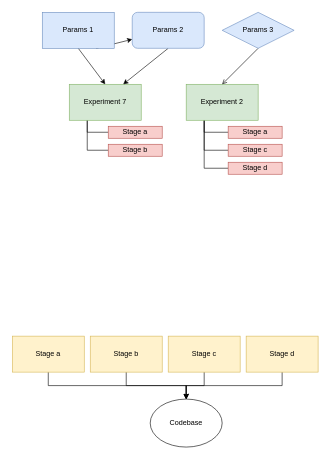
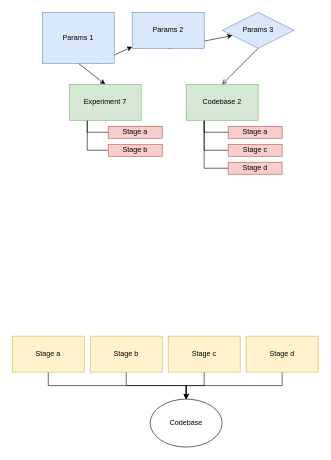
  <mxCell id="0" />
  <mxCell id="1" parent="0" />
  <mxCell id="2" style="edgeStyle=orthogonalEdgeStyle;rounded=0;orthogonalLoop=1;jettySize=auto;html=1;exitX=0.5;exitY=1;exitDx=0;exitDy=0;" parent="1" source="3" target="22" edge="1"><mxGeometry relative="1" as="geometry" /></mxCell>
  <mxCell id="3" value="Stage a" style="rounded=0;whiteSpace=wrap;html=1;fillColor=#fff2cc;strokeColor=#d6b656;" parent="1" vertex="1"><mxGeometry x="20" y="560" width="120" height="60" as="geometry" /></mxCell>
  <mxCell id="4" style="edgeStyle=orthogonalEdgeStyle;rounded=0;orthogonalLoop=1;jettySize=auto;html=1;exitX=0.5;exitY=1;exitDx=0;exitDy=0;" parent="1" source="5" target="22" edge="1"><mxGeometry relative="1" as="geometry" /></mxCell>
  <mxCell id="5" value="Stage b" style="rounded=0;whiteSpace=wrap;html=1;fillColor=#fff2cc;strokeColor=#d6b656;" parent="1" vertex="1"><mxGeometry x="150" y="560" width="120" height="60" as="geometry" /></mxCell>
  <mxCell id="6" style="edgeStyle=orthogonalEdgeStyle;rounded=0;orthogonalLoop=1;jettySize=auto;html=1;exitX=0.5;exitY=1;exitDx=0;exitDy=0;entryX=0.5;entryY=0;entryDx=0;entryDy=0;" parent="1" source="7" target="22" edge="1"><mxGeometry relative="1" as="geometry"><mxPoint x="290" y="680" as="targetPoint" /></mxGeometry></mxCell>
  <mxCell id="7" value="Stage c" style="rounded=0;whiteSpace=wrap;html=1;fillColor=#fff2cc;strokeColor=#d6b656;" parent="1" vertex="1"><mxGeometry x="280" y="560" width="120" height="60" as="geometry" /></mxCell>
  <mxCell id="8" style="edgeStyle=orthogonalEdgeStyle;rounded=0;orthogonalLoop=1;jettySize=auto;html=1;exitX=0.5;exitY=1;exitDx=0;exitDy=0;entryX=0.5;entryY=0;entryDx=0;entryDy=0;" parent="1" source="9" target="22" edge="1"><mxGeometry relative="1" as="geometry" /></mxCell>
  <mxCell id="9" value="Stage d" style="rounded=0;whiteSpace=wrap;html=1;fillColor=#fff2cc;strokeColor=#d6b656;" parent="1" vertex="1"><mxGeometry x="410" y="560" width="120" height="60" as="geometry" /></mxCell>
  <mxCell id="10" style="edgeStyle=orthogonalEdgeStyle;rounded=0;orthogonalLoop=1;jettySize=auto;html=1;exitX=0.25;exitY=1;exitDx=0;exitDy=0;entryX=0;entryY=0.5;entryDx=0;entryDy=0;endArrow=none;endFill=0;" parent="1" source="12" target="13" edge="1"><mxGeometry relative="1" as="geometry" /></mxCell>
  <mxCell id="11" style="edgeStyle=orthogonalEdgeStyle;rounded=0;orthogonalLoop=1;jettySize=auto;html=1;exitX=0.25;exitY=1;exitDx=0;exitDy=0;entryX=0;entryY=0.5;entryDx=0;entryDy=0;endArrow=none;endFill=0;" parent="1" source="12" target="14" edge="1"><mxGeometry relative="1" as="geometry" /></mxCell>
  <mxCell id="12" value="Experiment 7" style="rounded=0;whiteSpace=wrap;html=1;fillColor=#d5e8d4;strokeColor=#82b366;" parent="1" vertex="1"><mxGeometry x="115" y="140" width="120" height="60" as="geometry" /></mxCell>
  <mxCell id="13" value="Stage a" style="rounded=0;whiteSpace=wrap;html=1;fillColor=#f8cecc;strokeColor=#b85450;" parent="1" vertex="1"><mxGeometry x="180" y="210" width="90" height="20" as="geometry" /></mxCell>
  <mxCell id="14" value="Stage b" style="rounded=0;whiteSpace=wrap;html=1;fillColor=#f8cecc;strokeColor=#b85450;" parent="1" vertex="1"><mxGeometry x="180" y="240" width="90" height="20" as="geometry" /></mxCell>
  <mxCell id="15" style="edgeStyle=orthogonalEdgeStyle;rounded=0;orthogonalLoop=1;jettySize=auto;html=1;exitX=0.25;exitY=1;exitDx=0;exitDy=0;entryX=0;entryY=0.5;entryDx=0;entryDy=0;endArrow=none;endFill=0;" parent="1" source="18" target="19" edge="1"><mxGeometry relative="1" as="geometry" /></mxCell>
  <mxCell id="16" style="edgeStyle=orthogonalEdgeStyle;rounded=0;orthogonalLoop=1;jettySize=auto;html=1;exitX=0.25;exitY=1;exitDx=0;exitDy=0;entryX=0;entryY=0.5;entryDx=0;entryDy=0;endArrow=none;endFill=0;" parent="1" source="18" target="20" edge="1"><mxGeometry relative="1" as="geometry" /></mxCell>
  <mxCell id="17" style="edgeStyle=orthogonalEdgeStyle;rounded=0;orthogonalLoop=1;jettySize=auto;html=1;exitX=0.25;exitY=1;exitDx=0;exitDy=0;entryX=0;entryY=0.5;entryDx=0;entryDy=0;endArrow=none;endFill=0;" parent="1" source="18" target="21" edge="1"><mxGeometry relative="1" as="geometry" /></mxCell>
- <mxCell id="18" value="Experiment 2" style="rounded=0;whiteSpace=wrap;html=1;fillColor=#d5e8d4;strokeColor=#82b366;" parent="1" vertex="1"><mxGeometry x="310" y="140" width="120" height="60" as="geometry" /></mxCell>
+ <mxCell id="18" value="Codebase 2" style="rounded=0;whiteSpace=wrap;html=1;fillColor=#d5e8d4;strokeColor=#82b366;" parent="1" vertex="1"><mxGeometry x="310" y="140" width="120" height="60" as="geometry" /></mxCell>
  <mxCell id="19" value="Stage a" style="rounded=0;whiteSpace=wrap;html=1;fillColor=#f8cecc;strokeColor=#b85450;" parent="1" vertex="1"><mxGeometry x="380" y="210" width="90" height="20" as="geometry" /></mxCell>
  <mxCell id="20" value="Stage c" style="rounded=0;whiteSpace=wrap;html=1;fillColor=#f8cecc;strokeColor=#b85450;" parent="1" vertex="1"><mxGeometry x="380" y="240" width="90" height="20" as="geometry" /></mxCell>
  <mxCell id="21" value="Stage d" style="rounded=0;whiteSpace=wrap;html=1;fillColor=#f8cecc;strokeColor=#b85450;" parent="1" vertex="1"><mxGeometry x="380" y="270" width="90" height="20" as="geometry" /></mxCell>
  <mxCell id="22" value="Codebase" style="ellipse;whiteSpace=wrap;html=1;" parent="1" vertex="1"><mxGeometry x="250" y="665" width="120" height="80" as="geometry" /></mxCell>
  <mxCell id="23" style="rounded=0;orthogonalLoop=1;jettySize=auto;html=1;exitX=0.5;exitY=1;exitDx=0;exitDy=0;entryX=0.5;entryY=0;entryDx=0;entryDy=0;" parent="1" source="25" target="12" edge="1"><mxGeometry relative="1" as="geometry" /></mxCell>
  <mxCell id="24" style="edgeStyle=none;rounded=0;orthogonalLoop=1;jettySize=auto;html=1;exitX=0.75;exitY=1;exitDx=0;exitDy=0;" parent="1" source="25" target="27" edge="1"><mxGeometry relative="1" as="geometry" /></mxCell>
- <mxCell id="25" value="Params 1" style="rounded=0;whiteSpace=wrap;html=1;fillColor=#dae8fc;strokeColor=#6c8ebf;" parent="1" vertex="1"><mxGeometry x="70" y="20" width="120" height="60" as="geometry" /></mxCell>
- <mxCell id="26" style="rounded=0;orthogonalLoop=1;jettySize=auto;html=1;exitX=0.5;exitY=1;exitDx=0;exitDy=0;entryX=0.75;entryY=0;entryDx=0;entryDy=0;" parent="1" source="27" target="12" edge="1"><mxGeometry relative="1" as="geometry" /></mxCell>
- <mxCell id="27" value="Params 2" style="whiteSpace=wrap;html=1;fillColor=#dae8fc;strokeColor=#6c8ebf;rounded=1;" parent="1" vertex="1"><mxGeometry x="220" y="20" width="120" height="60" as="geometry" /></mxCell>
+ <mxCell id="25" value="Params 1" style="rounded=0;whiteSpace=wrap;html=1;fillColor=#dae8fc;strokeColor=#6c8ebf;" parent="1" vertex="1"><mxGeometry x="70" y="20" width="120" height="85" as="geometry" /></mxCell>
+ <mxCell id="26" style="rounded=0;orthogonalLoop=1;jettySize=auto;html=1;exitX=0.5;exitY=1;exitDx=0;exitDy=0;" parent="1" source="27" target="29" edge="1"><mxGeometry relative="1" as="geometry" /></mxCell>
+ <mxCell id="27" value="Params 2" style="rounded=0;whiteSpace=wrap;html=1;fillColor=#dae8fc;strokeColor=#6c8ebf;" parent="1" vertex="1"><mxGeometry x="220" y="20" width="120" height="60" as="geometry" /></mxCell>
  <mxCell id="28" style="edgeStyle=none;rounded=0;orthogonalLoop=1;jettySize=auto;html=1;exitX=0.5;exitY=1;exitDx=0;exitDy=0;entryX=0.5;entryY=0;entryDx=0;entryDy=0;endArrow=open;" parent="1" source="29" target="18" edge="1"><mxGeometry relative="1" as="geometry" /></mxCell>
  <mxCell id="29" value="Params 3" style="rhombus;whiteSpace=wrap;html=1;fillColor=#dae8fc;strokeColor=#6c8ebf;" parent="1" vertex="1"><mxGeometry x="370" y="20" width="120" height="60" as="geometry" /></mxCell>
